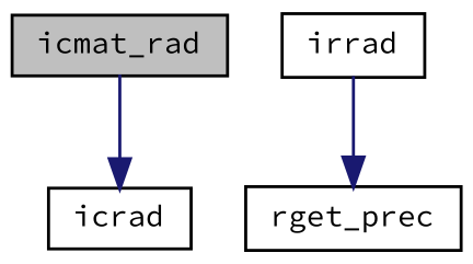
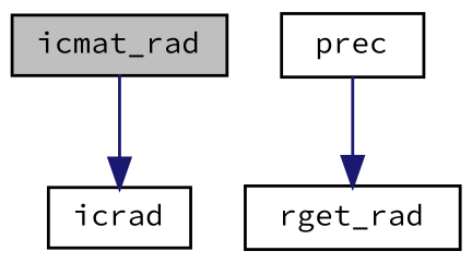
  digraph {
    fontname="Source Code Pro"
    rankdir=TB
    node [color=black fillcolor=white fontname="Source Code Pro" fontsize=10 shape=record style=filled]
    edge [color=midnightblue fontname="Source Code Pro" fontsize=10 labelfontname=Helvetica labelfontsize=10 style=solid]
    n1 [fillcolor=grey75 fontcolor=black height=0.2 label=icmat_rad width=0.4]
    n2 [height=0.2 label=icrad width=0.4]
-   n3 [height=0.2 label=irrad width=0.4]
-   n4 [height=0.2 label=rget_prec width=0.4]
+   n3 [height=0.2 label=prec width=0.4]
+   n4 [height=0.2 label=rget_rad width=0.4]
    n1 -> n2
    n3 -> n4
  }
